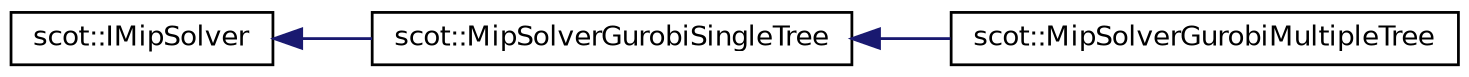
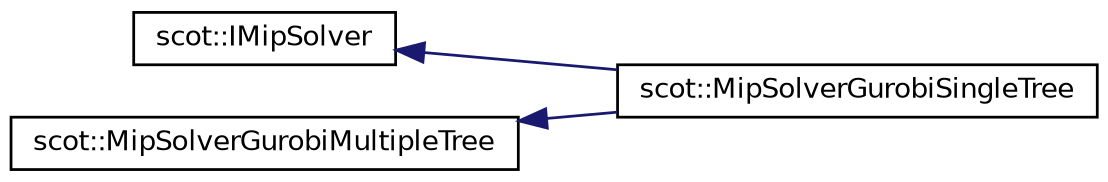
  digraph {
    rankdir=LR
    node [color=black fillcolor=white fontname=Helvetica fontsize=10 shape=record style=filled]
    edge [color=midnightblue dir=back fontname=Helvetica fontsize=10 labelfontname=Helvetica labelfontsize=10 style=solid]
    n1 [height=0.2 label="scot::IMipSolver" width=0.4]
    n2 [height=0.2 label="scot::MipSolverGurobiSingleTree" width=0.4]
    n3 [height=0.2 label="scot::MipSolverGurobiMultipleTree" width=0.4]
    n1 -> n2
-   n2 -> n3
+   n3 -> n2
  }
